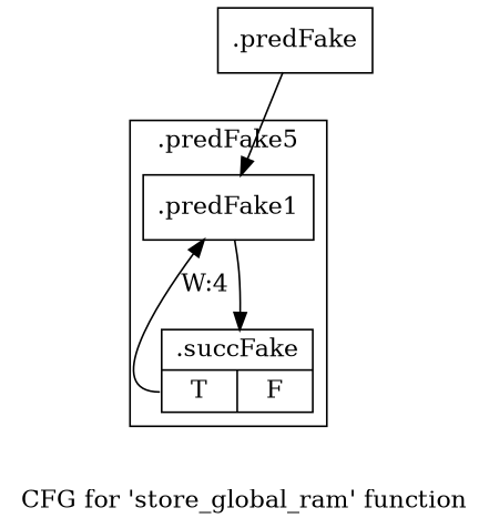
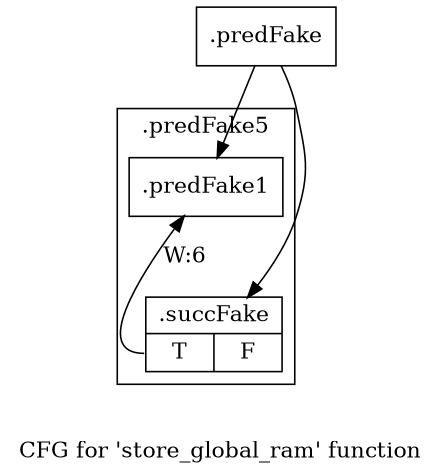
  digraph {
    label="CFG for 'store_global_ram' function"
    node [filename="../../../../src/top.cpp" linenumber=11 shape=record]
    edge [filename="../../../../src/top.cpp"]
    n1 [label="{.predFake1}"]
    n2 [label="{.succFake|{<s0>T|<s1>F}}"]
    n3 [label="{.predFake}" filename="" linenumber=""]
    subgraph cluster_1 {
      invocationtime=1
      label=".predFake5"
      tripcount=5
      n1
      n2
    }
-   n1 -> n2 [execusionnum=6]
-   n2 -> n1 [execusionnum=5 label="W:4" tailport=s0]
+   n3 -> n2 [execusionnum=6]
+   n2 -> n1 [execusionnum=5 label="W:6" tailport=s0]
    n3 -> n1 [execusionnum=1]
  }
